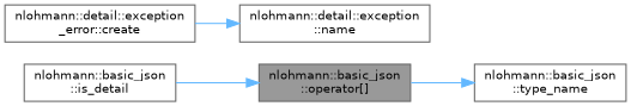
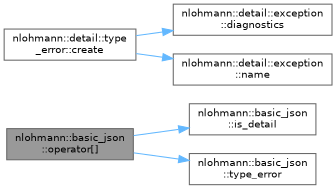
  digraph {
    rankdir=LR
    node [color=grey40 fillcolor=white fontname=Helvetica fontsize=10 shape=box style=filled]
    edge [color=steelblue1 fontname=Helvetica fontsize=10 labelfontname=Helvetica labelfontsize=10 style=solid]
    n1 [color=gray40 fillcolor=grey60 fontcolor=black height=0.2 label="nlohmann::basic_json\l::operator[]" width=0.4]
    n2 [height=0.2 label="nlohmann::basic_json\l::is_detail" width=0.4]
-   n3 [height=0.2 label="nlohmann::basic_json\l::type_name" width=0.4]
-   n4 [height=0.2 label="nlohmann::detail::exception\l_error::create" width=0.4]
+   n3 [height=0.2 label="nlohmann::basic_json\l::type_error" width=0.4]
+   n4 [height=0.2 label="nlohmann::detail::type\l_error::create" width=0.4]
+   n5 [height=0.2 label="nlohmann::detail::exception\l::diagnostics" width=0.4]
    n6 [height=0.2 label="nlohmann::detail::exception\l::name" width=0.4]
-   n2 -> n1
+   n1 -> n2
    n1 -> n3
+   n4 -> n5
    n4 -> n6
  }
